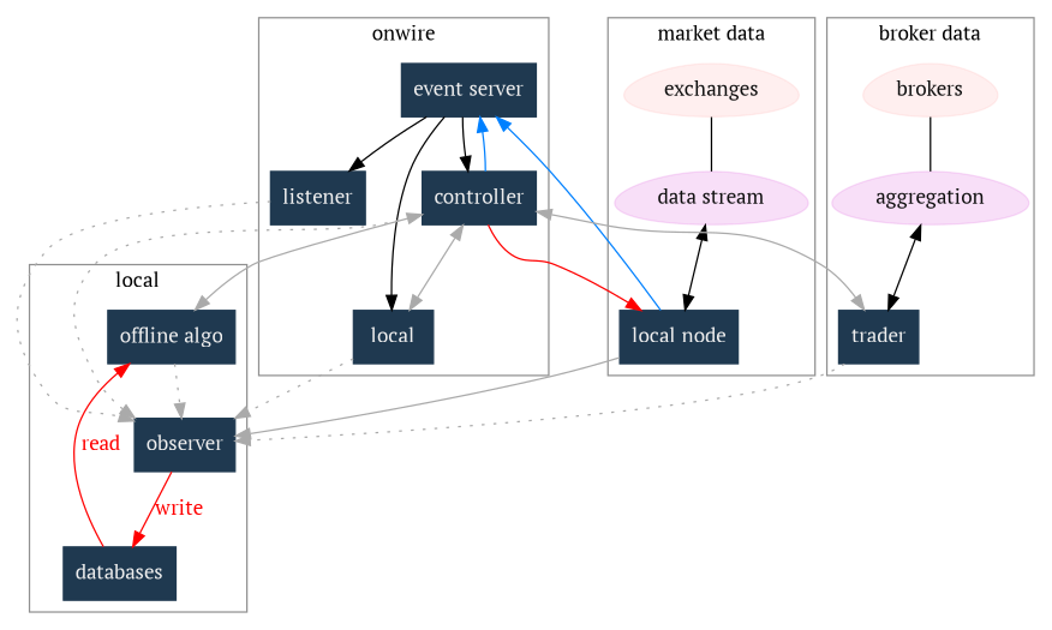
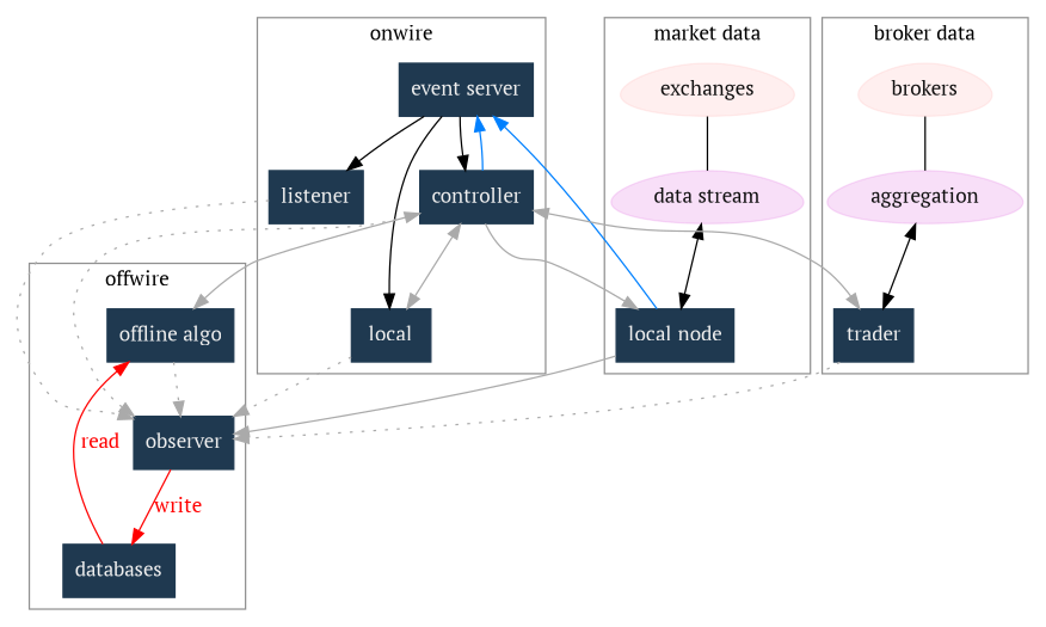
  digraph {
    fontname="PT Serif"
    node [color="#1f3950" fontcolor="#eeeeee" fontname="PT Serif" shape=box style=filled]
    edge [fontname="PT Serif" color="#aaaaaa"]
    n1 [color="#ff111111" fontcolor="#101010" label=exchanges shape=egg]
    n2 [color="#cc11cc22" fontcolor="#101010" label="data stream" shape=egg]
    n3 [label="local node"]
    n4 [label="offline algo"]
    observer
    databases
    n7 [label="event server"]
    n8 [label=local]
    controller
    listener
    n11 [color="#ff111111" fontcolor="#101010" label=brokers shape=egg]
    n12 [color="#cc11cc22" fontcolor="#101010" label=aggregation shape=egg]
    trader
    subgraph cluster_1 {
      color="#909090"
      label="market data"
      n1
      n2
      n3
    }
    subgraph cluster_2 {
      color="#909090"
-     label=local
+     label=offwire
      n4
      observer
      databases
    }
    subgraph cluster_3 {
      color="#909090"
      label=onwire
      n7
      n8
      controller
      listener
    }
    subgraph cluster_4 {
      color="#909090"
      label="broker data"
      n11
      n12
      trader
    }
    n1 -> n2 [dir=none color=""]
    n2 -> n3 [dir=both color=""]
    n3 -> observer [style=solid]
    n3 -> n7 [color="#0080ff"]
    n4 -> observer [style=dotted]
    observer -> databases [color=red fontcolor=red label=write]
    databases -> n4 [color=red fontcolor=red label=read]
    n7 -> n8 [color=""]
    n7 -> controller [color=""]
    n7 -> listener [color=""]
    n8 -> observer [style=dotted]
-   controller -> n3 [color=red]
+   controller -> n3
    controller -> n4 [dir=both]
    controller -> observer [style=dotted]
    controller -> n7 [color="#0080ff"]
    controller -> n8 [dir=both]
    controller -> trader [dir=both]
    listener -> observer [style=dotted]
    n11 -> n12 [dir=none color=""]
    n12 -> trader [dir=both color=""]
    trader -> observer [style=dotted]
  }
